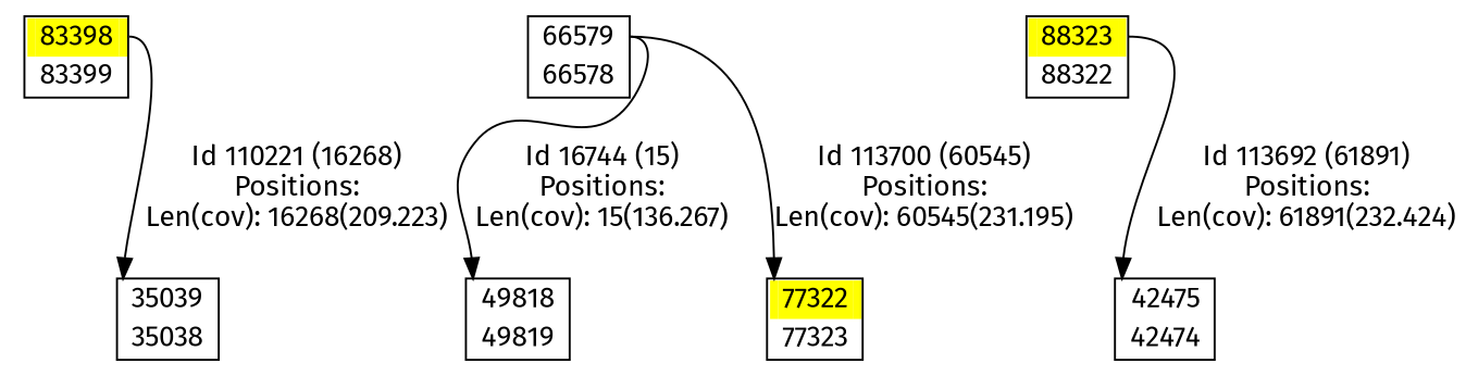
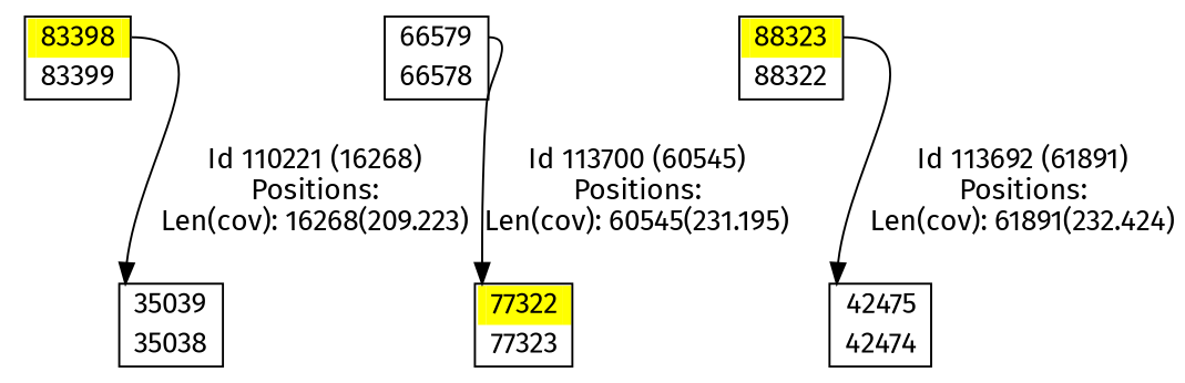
  digraph {
    fontname="Fira Sans"
    node [color=black fontname="Fira Sans" penwidth=1.8 shape=plaintext]
    edge [color=black fontname="Fira Sans" tailport=port_66579_out]
    n1 [label=<<TABLE BORDER="1" CELLSPACING="0" > <TR><TD BORDER="0" PORT = "port_35039_in" color="white" bgcolor="white" ></TD><TD BORDER="0" color="white" bgcolor="white" >35039</TD><TD BORDER="0" PORT = "port_35039_out" color="white" bgcolor="white" ></TD></TR> <TR><TD BORDER="0" PORT = "port_35038_out" color="white" bgcolor="white" ></TD><TD BORDER="0" color="white" bgcolor="white" >35038</TD><TD BORDER="0" PORT = "port_35038_in" color="white" bgcolor="white" ></TD></TR> </TABLE>>]
    n2 [label=<<TABLE BORDER="1" CELLSPACING="0" > <TR><TD BORDER="0" PORT = "port_66579_in" color="white" bgcolor="white" ></TD><TD BORDER="0" color="white" bgcolor="white" >66579</TD><TD BORDER="0" PORT = "port_66579_out" color="white" bgcolor="white" ></TD></TR> <TR><TD BORDER="0" PORT = "port_66578_out" color="white" bgcolor="white" ></TD><TD BORDER="0" color="white" bgcolor="white" >66578</TD><TD BORDER="0" PORT = "port_66578_in" color="white" bgcolor="white" ></TD></TR> </TABLE>>]
-   n3 [label=<<TABLE BORDER="1" CELLSPACING="0" > <TR><TD BORDER="0" PORT = "port_49818_in" color="white" bgcolor="white" ></TD><TD BORDER="0" color="white" bgcolor="white" >49818</TD><TD BORDER="0" PORT = "port_49818_out" color="white" bgcolor="white" ></TD></TR> <TR><TD BORDER="0" PORT = "port_49819_out" color="white" bgcolor="white" ></TD><TD BORDER="0" color="white" bgcolor="white" >49819</TD><TD BORDER="0" PORT = "port_49819_in" color="white" bgcolor="white" ></TD></TR> </TABLE>>]
    n4 [label=<<TABLE BORDER="1" CELLSPACING="0" > <TR><TD BORDER="0" PORT = "port_77322_in" color="yellow" bgcolor="yellow" ></TD><TD BORDER="0" color="yellow" bgcolor="yellow" >77322</TD><TD BORDER="0" PORT = "port_77322_out" color="yellow" bgcolor="yellow" ></TD></TR> <TR><TD BORDER="0" PORT = "port_77323_out" color="white" bgcolor="white" ></TD><TD BORDER="0" color="white" bgcolor="white" >77323</TD><TD BORDER="0" PORT = "port_77323_in" color="white" bgcolor="white" ></TD></TR> </TABLE>>]
    n5 [label=<<TABLE BORDER="1" CELLSPACING="0" > <TR><TD BORDER="0" PORT = "port_42475_in" color="white" bgcolor="white" ></TD><TD BORDER="0" color="white" bgcolor="white" >42475</TD><TD BORDER="0" PORT = "port_42475_out" color="white" bgcolor="white" ></TD></TR> <TR><TD BORDER="0" PORT = "port_42474_out" color="white" bgcolor="white" ></TD><TD BORDER="0" color="white" bgcolor="white" >42474</TD><TD BORDER="0" PORT = "port_42474_in" color="white" bgcolor="white" ></TD></TR> </TABLE>>]
    n6 [label=<<TABLE BORDER="1" CELLSPACING="0" > <TR><TD BORDER="0" PORT = "port_83398_in" color="yellow" bgcolor="yellow" ></TD><TD BORDER="0" color="yellow" bgcolor="yellow" >83398</TD><TD BORDER="0" PORT = "port_83398_out" color="yellow" bgcolor="yellow" ></TD></TR> <TR><TD BORDER="0" PORT = "port_83399_out" color="white" bgcolor="white" ></TD><TD BORDER="0" color="white" bgcolor="white" >83399</TD><TD BORDER="0" PORT = "port_83399_in" color="white" bgcolor="white" ></TD></TR> </TABLE>>]
    n7 [label=<<TABLE BORDER="1" CELLSPACING="0" > <TR><TD BORDER="0" PORT = "port_88323_in" color="yellow" bgcolor="yellow" ></TD><TD BORDER="0" color="yellow" bgcolor="yellow" >88323</TD><TD BORDER="0" PORT = "port_88323_out" color="yellow" bgcolor="yellow" ></TD></TR> <TR><TD BORDER="0" PORT = "port_88322_out" color="white" bgcolor="white" ></TD><TD BORDER="0" color="white" bgcolor="white" >88322</TD><TD BORDER="0" PORT = "port_88322_in" color="white" bgcolor="white" ></TD></TR> </TABLE>>]
-   n2 -> n3 [headport=port_49818_in label="Id 16744 (15)\nPositions:\nLen(cov): 15(136.267)"]
    n2 -> n4 [headport=port_77322_in label="Id 113700 (60545)\nPositions:\nLen(cov): 60545(231.195)"]
    n6 -> n1 [headport=port_35039_in label="Id 110221 (16268)\nPositions:\nLen(cov): 16268(209.223)" tailport=port_83398_out]
    n7 -> n5 [headport=port_42475_in label="Id 113692 (61891)\nPositions:\nLen(cov): 61891(232.424)" tailport=port_88323_out]
  }
